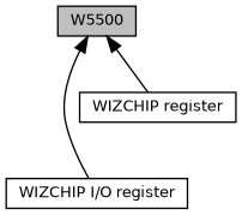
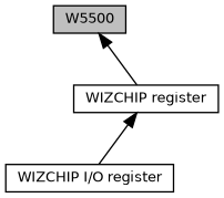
  digraph {
    rankdir=TB
    node [color=black fillcolor=white fontname=Helvetica fontsize=10 shape=box style=filled]
    edge [dir=back fontname=Helvetica fontsize=10 labelfontname=Helvetica labelfontsize=10 shape=plaintext style=solid]
    n1 [fillcolor=grey75 fontcolor=black height=0.2 label=W5500 width=0.4]
    n2 [height=0.2 label="WIZCHIP I/O register" width=0.4]
    n3 [height=0.2 label="WIZCHIP register" width=0.4]
-   n1 -> n2
+   n3 -> n2
    n1 -> n3
  }
